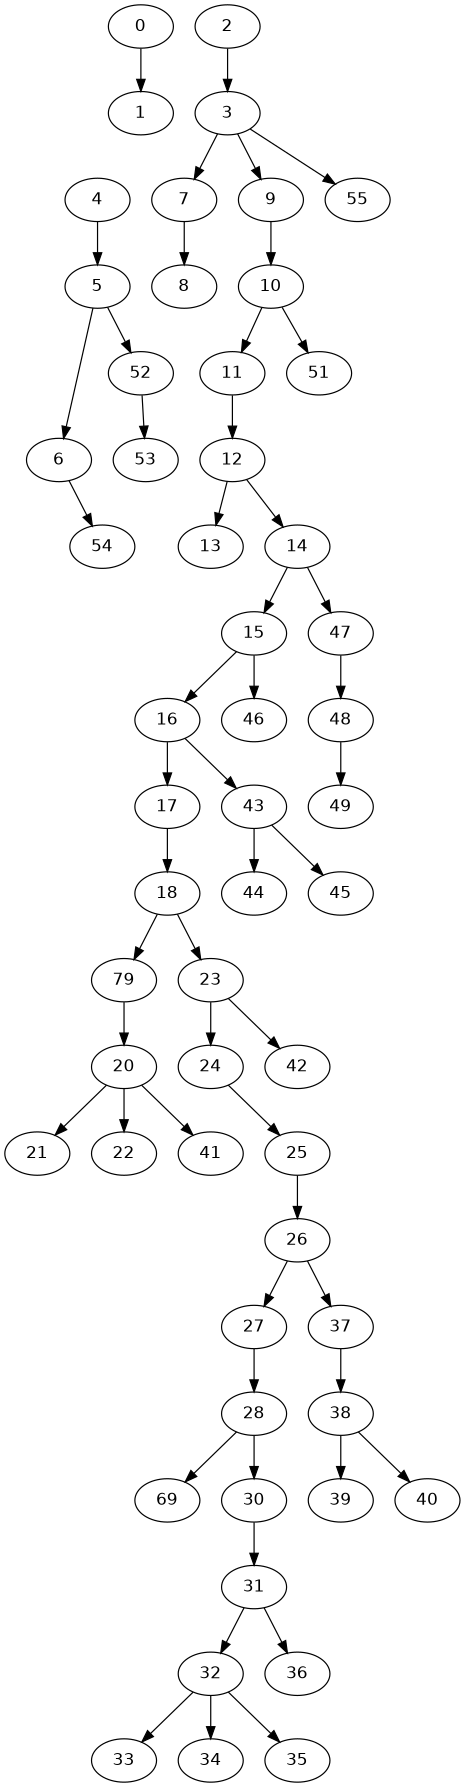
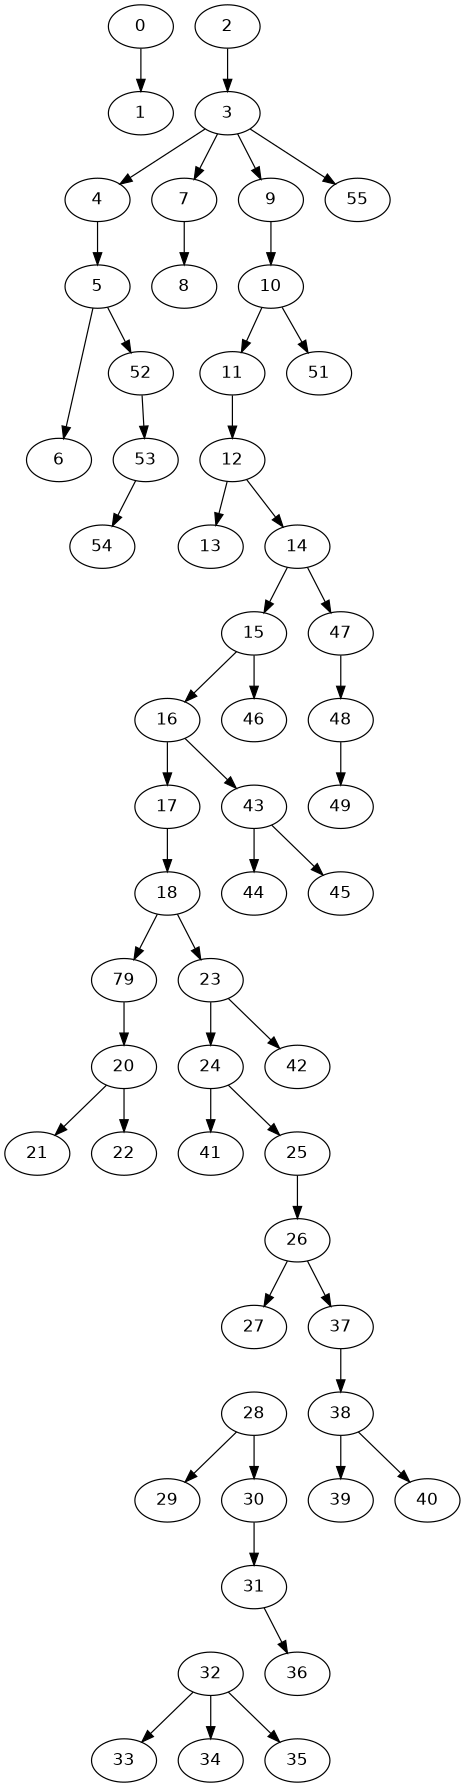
  digraph {
    fontname="DejaVu Sans"
    node [fontname="DejaVu Sans"]
    edge [fontname="DejaVu Sans"]
    0
    1
    2
    3
    4
    7
    9
    55
    5
    8
    10
    6
    52
    53
    54
    11
    51
    12
    13
    14
    15
    47
    16
    46
    48
    17
    43
    18
    44
    45
    n31 [label=79]
    23
    20
    24
    42
    21
    22
    25
    41
    26
    27
    37
    28
    38
-   29 [label=69]
+   29
    30
    31
    32
    36
    33
    34
    35
    39
    40
    49
    0 -> 1
    2 -> 3
+   3 -> 4
    3 -> 7
    3 -> 9
    3 -> 55
    4 -> 5
    7 -> 8
    9 -> 10
    5 -> 6
    5 -> 52
    10 -> 11
    10 -> 51
    52 -> 53
-   6 -> 54
+   53 -> 54
    11 -> 12
    12 -> 13
    12 -> 14
    14 -> 15
    14 -> 47
    15 -> 16
    15 -> 46
    47 -> 48
    16 -> 17
    16 -> 43
    48 -> 49
    17 -> 18
    43 -> 44
    43 -> 45
    18 -> n31
    18 -> 23
    n31 -> 20
    23 -> 24
    23 -> 42
    20 -> 21
    20 -> 22
    24 -> 25
-   20 -> 41
+   24 -> 41
    25 -> 26
    26 -> 27
    26 -> 37
-   27 -> 28
    37 -> 38
    28 -> 29
    28 -> 30
    38 -> 39
    38 -> 40
    30 -> 31
-   31 -> 32
    31 -> 36
    32 -> 33
    32 -> 34
    32 -> 35
  }
